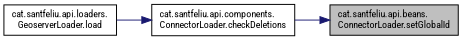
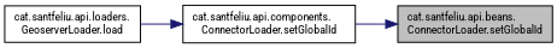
  digraph {
    fontname="Roboto Condensed"
    rankdir=RL
    node [color=black fillcolor=white fontname="Roboto Condensed" fontsize=10 shape=record style=filled]
    edge [color=midnightblue dir=back fontname="Roboto Condensed" fontsize=10 labelfontname=Helvetica labelfontsize=10 style=solid]
    n1 [fillcolor=grey75 fontcolor=black height=0.2 label="cat.santfeliu.api.beans.\lConnectorLoader.setGlobalId" width=0.4]
-   n2 [height=0.2 label="cat.santfeliu.api.components.\lConnectorLoader.checkDeletions" width=0.4]
+   n2 [height=0.2 label="cat.santfeliu.api.components.\lConnectorLoader.setGlobalId" width=0.4]
    n3 [height=0.2 label="cat.santfeliu.api.loaders.\lGeoserverLoader.load" width=0.4]
    n1 -> n2
    n2 -> n3
  }
